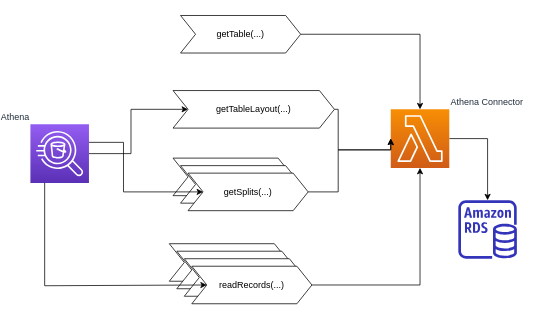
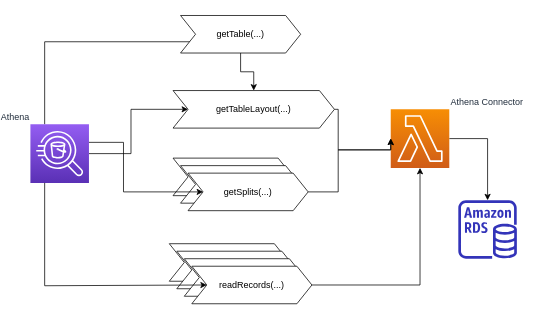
  <mxCell id="0" />
  <mxCell id="1" parent="0" />
  <mxCell id="2" style="edgeStyle=orthogonalEdgeStyle;rounded=0;orthogonalLoop=1;jettySize=auto;html=1;strokeColor=#000000;" edge="1" parent="1" source="17" target="7"><mxGeometry relative="1" as="geometry" /></mxCell>
+ <mxCell id="3" style="edgeStyle=orthogonalEdgeStyle;rounded=0;orthogonalLoop=1;jettySize=auto;html=1;entryX=0;entryY=0.5;entryDx=0;entryDy=0;" edge="1" parent="1" source="5" target="10"><mxGeometry relative="1" as="geometry"><Array as="points"><mxPoint x="39" y="55" /></Array></mxGeometry></mxCell>
  <mxCell id="4" style="edgeStyle=orthogonalEdgeStyle;rounded=0;orthogonalLoop=1;jettySize=auto;html=1;fillColor=#f8cecc;" edge="1" parent="1" source="5" target="12"><mxGeometry relative="1" as="geometry" /></mxCell>
  <mxCell id="5" value="Athena&lt;br&gt;" style="points=[[0,0,0],[0.25,0,0],[0.5,0,0],[0.75,0,0],[1,0,0],[0,1,0],[0.25,1,0],[0.5,1,0],[0.75,1,0],[1,1,0],[0,0.25,0],[0,0.5,0],[0,0.75,0],[1,0.25,0],[1,0.5,0],[1,0.75,0]];outlineConnect=0;fontColor=#232F3E;gradientColor=#945DF2;gradientDirection=north;fillColor=#5A30B5;strokeColor=#ffffff;dashed=0;verticalLabelPosition=top;verticalAlign=bottom;align=right;html=1;fontSize=12;fontStyle=0;aspect=fixed;shape=mxgraph.aws4.resourceIcon;resIcon=mxgraph.aws4.athena;labelPosition=left;" vertex="1" parent="1"><mxGeometry x="20" y="165" width="78" height="78" as="geometry" /></mxCell>
  <mxCell id="6" style="edgeStyle=orthogonalEdgeStyle;rounded=0;orthogonalLoop=1;jettySize=auto;html=1;strokeColor=#000000;" edge="1" parent="1" source="7" target="8"><mxGeometry relative="1" as="geometry" /></mxCell>
  <mxCell id="7" value="Athena Connector" style="points=[[0,0,0],[0.25,0,0],[0.5,0,0],[0.75,0,0],[1,0,0],[0,1,0],[0.25,1,0],[0.5,1,0],[0.75,1,0],[1,1,0],[0,0.25,0],[0,0.5,0],[0,0.75,0],[1,0.25,0],[1,0.5,0],[1,0.75,0]];outlineConnect=0;fontColor=#232F3E;gradientColor=#F78E04;gradientDirection=north;fillColor=#D05C17;strokeColor=#ffffff;dashed=0;verticalLabelPosition=top;verticalAlign=bottom;align=left;html=1;fontSize=12;fontStyle=0;aspect=fixed;shape=mxgraph.aws4.resourceIcon;resIcon=mxgraph.aws4.lambda;labelPosition=right;" vertex="1" parent="1"><mxGeometry x="500" y="145" width="78" height="78" as="geometry" /></mxCell>
  <mxCell id="8" value="" style="outlineConnect=0;fontColor=#232F3E;gradientColor=none;fillColor=#3334B9;strokeColor=none;dashed=0;verticalLabelPosition=bottom;verticalAlign=top;align=center;html=1;fontSize=12;fontStyle=0;aspect=fixed;pointerEvents=1;shape=mxgraph.aws4.rds_instance;" vertex="1" parent="1"><mxGeometry x="590" y="266" width="78" height="78" as="geometry" /></mxCell>
- <mxCell id="9" style="edgeStyle=orthogonalEdgeStyle;rounded=0;orthogonalLoop=1;jettySize=auto;html=1;entryX=0.5;entryY=0;entryDx=0;entryDy=0;entryPerimeter=0;strokeColor=#000000;" edge="1" parent="1" source="10" target="7"><mxGeometry relative="1" as="geometry" /></mxCell>
+ <mxCell id="9" style="edgeStyle=orthogonalEdgeStyle;rounded=0;orthogonalLoop=1;jettySize=auto;html=1;strokeColor=#000000;" edge="1" parent="1" source="10" target="12"><mxGeometry relative="1" as="geometry" /></mxCell>
  <mxCell id="10" value="getTable(...)" style="shape=step;perimeter=stepPerimeter;whiteSpace=wrap;html=1;fixedSize=1;" vertex="1" parent="1"><mxGeometry x="220" y="20" width="160" height="50" as="geometry" /></mxCell>
  <mxCell id="11" style="edgeStyle=orthogonalEdgeStyle;rounded=0;orthogonalLoop=1;jettySize=auto;html=1;entryX=0;entryY=0.5;entryDx=0;entryDy=0;entryPerimeter=0;strokeColor=#000000;" edge="1" parent="1" source="12" target="7"><mxGeometry relative="1" as="geometry"><Array as="points"><mxPoint x="430" y="145" /><mxPoint x="430" y="199" /></Array></mxGeometry></mxCell>
  <mxCell id="12" value="getTableLayout(...)" style="shape=step;perimeter=stepPerimeter;whiteSpace=wrap;html=1;fixedSize=1;" vertex="1" parent="1"><mxGeometry x="210" y="120" width="215" height="50" as="geometry" /></mxCell>
  <mxCell id="13" value="getSplits(...)" style="shape=step;perimeter=stepPerimeter;whiteSpace=wrap;html=1;fixedSize=1;" vertex="1" parent="1"><mxGeometry x="210" y="210" width="160" height="50" as="geometry" /></mxCell>
  <mxCell id="14" value="readRecords(...)" style="shape=step;perimeter=stepPerimeter;whiteSpace=wrap;html=1;fixedSize=1;" vertex="1" parent="1"><mxGeometry x="205" y="324" width="160" height="50" as="geometry" /></mxCell>
  <mxCell id="15" value="readRecords(...)" style="shape=step;perimeter=stepPerimeter;whiteSpace=wrap;html=1;fixedSize=1;" vertex="1" parent="1"><mxGeometry x="215" y="334" width="160" height="50" as="geometry" /></mxCell>
  <mxCell id="16" value="readRecords(...)" style="shape=step;perimeter=stepPerimeter;whiteSpace=wrap;html=1;fixedSize=1;" vertex="1" parent="1"><mxGeometry x="225" y="344" width="160" height="50" as="geometry" /></mxCell>
  <mxCell id="17" value="readRecords(...)" style="shape=step;perimeter=stepPerimeter;whiteSpace=wrap;html=1;fixedSize=1;" vertex="1" parent="1"><mxGeometry x="235" y="354" width="160" height="50" as="geometry" /></mxCell>
  <mxCell id="18" value="getSplits(...)" style="shape=step;perimeter=stepPerimeter;whiteSpace=wrap;html=1;fixedSize=1;" vertex="1" parent="1"><mxGeometry x="220" y="220" width="160" height="50" as="geometry" /></mxCell>
  <mxCell id="19" style="edgeStyle=orthogonalEdgeStyle;rounded=0;orthogonalLoop=1;jettySize=auto;html=1;entryX=0;entryY=0.5;entryDx=0;entryDy=0;entryPerimeter=0;strokeColor=#000000;" edge="1" parent="1" source="20" target="7"><mxGeometry relative="1" as="geometry"><Array as="points"><mxPoint x="430" y="255" /><mxPoint x="430" y="199" /></Array></mxGeometry></mxCell>
  <mxCell id="20" value="getSplits(...)" style="shape=step;perimeter=stepPerimeter;whiteSpace=wrap;html=1;fixedSize=1;" vertex="1" parent="1"><mxGeometry x="230" y="230" width="160" height="50" as="geometry" /></mxCell>
  <mxCell id="21" style="edgeStyle=orthogonalEdgeStyle;rounded=0;orthogonalLoop=1;jettySize=auto;html=1;fillColor=#f8cecc;" edge="1" parent="1" source="5" target="20"><mxGeometry relative="1" as="geometry"><Array as="points"><mxPoint x="144" y="189" /><mxPoint x="144" y="255" /></Array></mxGeometry></mxCell>
  <mxCell id="22" style="edgeStyle=orthogonalEdgeStyle;rounded=0;orthogonalLoop=1;jettySize=auto;html=1;entryX=0;entryY=0.5;entryDx=0;entryDy=0;" edge="1" parent="1" source="5" target="17"><mxGeometry relative="1" as="geometry"><Array as="points"><mxPoint x="39" y="380" /><mxPoint x="255" y="380" /></Array></mxGeometry></mxCell>
